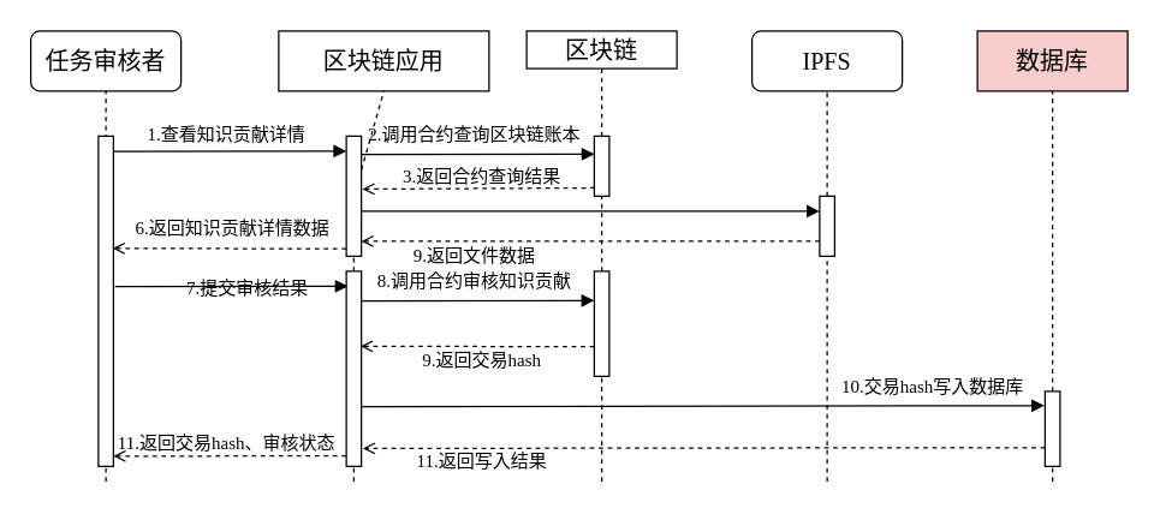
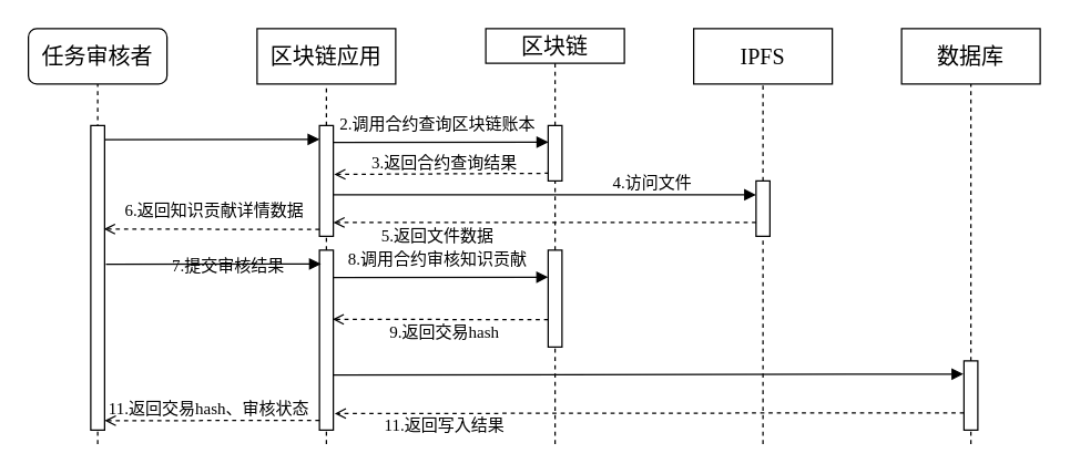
  <mxCell id="0" />
  <mxCell id="1" parent="0" />
  <mxCell id="2" value="&lt;font style=&quot;font-size: 16px&quot;&gt;任务审核者&lt;/font&gt;" style="whiteSpace=wrap;html=1;fontFamily=宋体;fontSource=https%3A%2F%2Ffonts.googleapis.com%2Fcss%3Ffamily%3D%25E5%25AE%258B%25E4%25BD%2593;fontSize=11;rounded=1;" vertex="1" parent="1"><mxGeometry x="20" y="20" width="100" height="40" as="geometry" /></mxCell>
  <mxCell id="3" value="" style="endArrow=none;dashed=1;html=1;rounded=0;fontFamily=宋体;fontSource=https%3A%2F%2Ffonts.googleapis.com%2Fcss%3Ffamily%3D%25E5%25AE%258B%25E4%25BD%2593;fontSize=16;entryX=0.5;entryY=1;entryDx=0;entryDy=0;startArrow=none;" edge="1" parent="1" target="2"><mxGeometry width="50" height="50" relative="1" as="geometry"><mxPoint x="70" y="320" as="sourcePoint" /><mxPoint x="70" y="300" as="targetPoint" /></mxGeometry></mxCell>
- <mxCell id="4" value="&lt;span style=&quot;font-size: 16px&quot;&gt;区块链应用&lt;/span&gt;" style="rounded=0;whiteSpace=wrap;html=1;fontFamily=宋体;fontSource=https%3A%2F%2Ffonts.googleapis.com%2Fcss%3Ffamily%3D%25E5%25AE%258B%25E4%25BD%2593;fontSize=11;" vertex="1" parent="1"><mxGeometry x="185" y="20" width="140" height="40" as="geometry" /></mxCell>
+ <mxCell id="4" value="&lt;span style=&quot;font-size: 16px&quot;&gt;区块链应用&lt;/span&gt;" style="rounded=0;whiteSpace=wrap;html=1;fontFamily=宋体;fontSource=https%3A%2F%2Ffonts.googleapis.com%2Fcss%3Ffamily%3D%25E5%25AE%258B%25E4%25BD%2593;fontSize=11;" vertex="1" parent="1"><mxGeometry x="185" y="20" width="100" height="40" as="geometry" /></mxCell>
  <mxCell id="5" value="&lt;span style=&quot;font-size: 16px&quot;&gt;区块链&lt;/span&gt;" style="rounded=0;whiteSpace=wrap;html=1;fontFamily=宋体;fontSource=https%3A%2F%2Ffonts.googleapis.com%2Fcss%3Ffamily%3D%25E5%25AE%258B%25E4%25BD%2593;fontSize=11;" vertex="1" parent="1"><mxGeometry x="350" y="20" width="100" height="25" as="geometry" /></mxCell>
  <mxCell id="6" value="" style="endArrow=none;dashed=1;html=1;rounded=0;fontFamily=宋体;fontSource=https%3A%2F%2Ffonts.googleapis.com%2Fcss%3Ffamily%3D%25E5%25AE%258B%25E4%25BD%2593;fontSize=16;entryX=0.5;entryY=1;entryDx=0;entryDy=0;startArrow=none;" edge="1" parent="1" target="5" source="36"><mxGeometry width="50" height="50" relative="1" as="geometry"><mxPoint x="400" y="320" as="sourcePoint" /><mxPoint x="320" y="100" as="targetPoint" /></mxGeometry></mxCell>
- <mxCell id="7" value="&lt;span style=&quot;font-size: 16px&quot;&gt;&lt;font face=&quot;Times New Roman&quot;&gt;IPFS&lt;/font&gt;&lt;/span&gt;" style="whiteSpace=wrap;html=1;fontFamily=宋体;fontSource=https%3A%2F%2Ffonts.googleapis.com%2Fcss%3Ffamily%3D%25E5%25AE%258B%25E4%25BD%2593;fontSize=11;rounded=1;" vertex="1" parent="1"><mxGeometry x="500" y="20" width="100" height="40" as="geometry" /></mxCell>
+ <mxCell id="7" value="&lt;span style=&quot;font-size: 16px&quot;&gt;&lt;font face=&quot;Times New Roman&quot;&gt;IPFS&lt;/font&gt;&lt;/span&gt;" style="rounded=0;whiteSpace=wrap;html=1;fontFamily=宋体;fontSource=https%3A%2F%2Ffonts.googleapis.com%2Fcss%3Ffamily%3D%25E5%25AE%258B%25E4%25BD%2593;fontSize=11;" vertex="1" parent="1"><mxGeometry x="500" y="20" width="100" height="40" as="geometry" /></mxCell>
  <mxCell id="8" value="" style="endArrow=none;dashed=1;html=1;rounded=0;fontFamily=宋体;fontSource=https%3A%2F%2Ffonts.googleapis.com%2Fcss%3Ffamily%3D%25E5%25AE%258B%25E4%25BD%2593;fontSize=16;entryX=0.5;entryY=1;entryDx=0;entryDy=0;startArrow=none;" edge="1" parent="1" source="24" target="7"><mxGeometry width="50" height="50" relative="1" as="geometry"><mxPoint x="550" y="320" as="sourcePoint" /><mxPoint x="470" y="100" as="targetPoint" /></mxGeometry></mxCell>
  <mxCell id="9" value="" style="endArrow=none;dashed=1;html=1;rounded=0;fontFamily=宋体;fontSource=https%3A%2F%2Ffonts.googleapis.com%2Fcss%3Ffamily%3D%25E5%25AE%258B%25E4%25BD%2593;fontSize=16;entryX=0.5;entryY=1;entryDx=0;entryDy=0;startArrow=none;" edge="1" parent="1" source="20" target="4"><mxGeometry width="50" height="50" relative="1" as="geometry"><mxPoint x="235" y="320" as="sourcePoint" /><mxPoint x="220" y="120" as="targetPoint" /></mxGeometry></mxCell>
- <mxCell id="10" value="&lt;span style=&quot;font-size: 16px&quot;&gt;数据库&lt;/span&gt;" style="rounded=0;whiteSpace=wrap;html=1;fontFamily=宋体;fontSource=https%3A%2F%2Ffonts.googleapis.com%2Fcss%3Ffamily%3D%25E5%25AE%258B%25E4%25BD%2593;fontSize=11;fillColor=#f8cecc;" vertex="1" parent="1"><mxGeometry x="650" y="20" width="100" height="40" as="geometry" /></mxCell>
+ <mxCell id="10" value="&lt;span style=&quot;font-size: 16px&quot;&gt;数据库&lt;/span&gt;" style="rounded=0;whiteSpace=wrap;html=1;fontFamily=宋体;fontSource=https%3A%2F%2Ffonts.googleapis.com%2Fcss%3Ffamily%3D%25E5%25AE%258B%25E4%25BD%2593;fontSize=11;" vertex="1" parent="1"><mxGeometry x="650" y="20" width="100" height="40" as="geometry" /></mxCell>
  <mxCell id="11" value="" style="endArrow=none;dashed=1;html=1;rounded=0;fontFamily=宋体;fontSource=https%3A%2F%2Ffonts.googleapis.com%2Fcss%3Ffamily%3D%25E5%25AE%258B%25E4%25BD%2593;fontSize=16;entryX=0.5;entryY=1;entryDx=0;entryDy=0;startArrow=none;" edge="1" parent="1" source="12" target="10"><mxGeometry width="50" height="50" relative="1" as="geometry"><mxPoint x="700" y="320" as="sourcePoint" /><mxPoint x="620" y="100" as="targetPoint" /></mxGeometry></mxCell>
  <mxCell id="12" value="" style="rounded=0;whiteSpace=wrap;html=1;fontFamily=宋体;fontSource=https%3A%2F%2Ffonts.googleapis.com%2Fcss%3Ffamily%3D%25E5%25AE%258B%25E4%25BD%2593;fontSize=16;" vertex="1" parent="1"><mxGeometry x="695" y="260" width="10" height="50" as="geometry" /></mxCell>
  <mxCell id="13" value="" style="endArrow=none;dashed=1;html=1;rounded=0;fontFamily=宋体;fontSource=https%3A%2F%2Ffonts.googleapis.com%2Fcss%3Ffamily%3D%25E5%25AE%258B%25E4%25BD%2593;fontSize=16;entryX=0.5;entryY=1;entryDx=0;entryDy=0;startArrow=none;" edge="1" parent="1" target="12"><mxGeometry width="50" height="50" relative="1" as="geometry"><mxPoint x="700" y="320" as="sourcePoint" /><mxPoint x="700" y="60" as="targetPoint" /></mxGeometry></mxCell>
  <mxCell id="14" value="" style="rounded=0;whiteSpace=wrap;html=1;fontFamily=宋体;fontSource=https%3A%2F%2Ffonts.googleapis.com%2Fcss%3Ffamily%3D%25E5%25AE%258B%25E4%25BD%2593;fontSize=16;" vertex="1" parent="1"><mxGeometry x="65" y="90" width="10" height="220" as="geometry" /></mxCell>
  <mxCell id="15" value="" style="endArrow=block;html=1;rounded=0;fontSize=14;exitX=0.986;exitY=0.044;exitDx=0;exitDy=0;exitPerimeter=0;endFill=1;" edge="1" parent="1"><mxGeometry width="50" height="50" relative="1" as="geometry"><mxPoint x="74.86" y="100.24" as="sourcePoint" /><mxPoint x="230" y="100" as="targetPoint" /></mxGeometry></mxCell>
- <mxCell id="16" value="&lt;font style=&quot;font-size: 12px&quot;&gt;&lt;font face=&quot;Times New Roman&quot;&gt;1.&lt;/font&gt;查看知识贡献详情&lt;/font&gt;" style="text;html=1;align=center;verticalAlign=middle;resizable=0;points=[];autosize=1;strokeColor=none;fillColor=none;fontSize=16;fontFamily=宋体;" vertex="1" parent="1"><mxGeometry x="90" y="72" width="120" height="30" as="geometry" /></mxCell>
  <mxCell id="17" value="" style="rounded=0;whiteSpace=wrap;html=1;fontFamily=宋体;fontSource=https%3A%2F%2Ffonts.googleapis.com%2Fcss%3Ffamily%3D%25E5%25AE%258B%25E4%25BD%2593;fontSize=16;" vertex="1" parent="1"><mxGeometry x="395" y="90" width="10" height="40" as="geometry" /></mxCell>
  <mxCell id="18" value="" style="endArrow=block;html=1;rounded=0;fontSize=14;exitX=0.986;exitY=0.044;exitDx=0;exitDy=0;exitPerimeter=0;endFill=1;" edge="1" parent="1"><mxGeometry width="50" height="50" relative="1" as="geometry"><mxPoint x="240" y="102.24" as="sourcePoint" /><mxPoint x="395.14" y="102" as="targetPoint" /></mxGeometry></mxCell>
  <mxCell id="19" value="&lt;font style=&quot;font-size: 12px&quot;&gt;&lt;font face=&quot;Times New Roman&quot;&gt;2.&lt;/font&gt;调用合约查询区块链账本&lt;/font&gt;" style="text;html=1;align=center;verticalAlign=middle;resizable=0;points=[];autosize=1;strokeColor=none;fillColor=none;fontSize=16;fontFamily=宋体;" vertex="1" parent="1"><mxGeometry x="235" y="72" width="160" height="30" as="geometry" /></mxCell>
  <mxCell id="20" value="" style="rounded=0;whiteSpace=wrap;html=1;fontFamily=宋体;fontSource=https%3A%2F%2Ffonts.googleapis.com%2Fcss%3Ffamily%3D%25E5%25AE%258B%25E4%25BD%2593;fontSize=16;" vertex="1" parent="1"><mxGeometry x="230" y="90" width="10" height="80" as="geometry" /></mxCell>
  <mxCell id="21" value="" style="endArrow=none;dashed=1;html=1;rounded=0;fontFamily=宋体;fontSource=https%3A%2F%2Ffonts.googleapis.com%2Fcss%3Ffamily%3D%25E5%25AE%258B%25E4%25BD%2593;fontSize=16;entryX=0.5;entryY=1;entryDx=0;entryDy=0;startArrow=none;" edge="1" parent="1" source="32" target="20"><mxGeometry width="50" height="50" relative="1" as="geometry"><mxPoint x="235" y="320" as="sourcePoint" /><mxPoint x="235" y="60" as="targetPoint" /></mxGeometry></mxCell>
  <mxCell id="22" value="" style="endArrow=open;html=1;rounded=0;fontFamily=Times New Roman;fontSize=12;dashed=1;endFill=0;exitX=0.049;exitY=0.862;exitDx=0;exitDy=0;entryX=1.062;entryY=0.441;entryDx=0;entryDy=0;exitPerimeter=0;entryPerimeter=0;" edge="1" parent="1" source="17" target="20"><mxGeometry width="50" height="50" relative="1" as="geometry"><mxPoint x="380" y="130" as="sourcePoint" /><mxPoint x="260" y="140" as="targetPoint" /></mxGeometry></mxCell>
  <mxCell id="23" value="&lt;font style=&quot;font-size: 12px&quot;&gt;&lt;font face=&quot;Times New Roman&quot;&gt;3.&lt;/font&gt;返回合约查询结果&lt;/font&gt;" style="text;html=1;align=center;verticalAlign=middle;resizable=0;points=[];autosize=1;strokeColor=none;fillColor=none;fontSize=16;fontFamily=宋体;" vertex="1" parent="1"><mxGeometry x="260" y="100" width="120" height="30" as="geometry" /></mxCell>
  <mxCell id="24" value="" style="rounded=0;whiteSpace=wrap;html=1;fontFamily=宋体;fontSource=https%3A%2F%2Ffonts.googleapis.com%2Fcss%3Ffamily%3D%25E5%25AE%258B%25E4%25BD%2593;fontSize=16;" vertex="1" parent="1"><mxGeometry x="545" y="130" width="10" height="40" as="geometry" /></mxCell>
  <mxCell id="25" value="" style="endArrow=none;dashed=1;html=1;rounded=0;fontFamily=宋体;fontSource=https%3A%2F%2Ffonts.googleapis.com%2Fcss%3Ffamily%3D%25E5%25AE%258B%25E4%25BD%2593;fontSize=16;entryX=0.5;entryY=1;entryDx=0;entryDy=0;startArrow=none;" edge="1" parent="1" target="24"><mxGeometry width="50" height="50" relative="1" as="geometry"><mxPoint x="550" y="320" as="sourcePoint" /><mxPoint x="550" y="60" as="targetPoint" /></mxGeometry></mxCell>
  <mxCell id="26" value="" style="endArrow=block;html=1;rounded=0;fontSize=14;endFill=1;entryX=0;entryY=0.25;entryDx=0;entryDy=0;" edge="1" parent="1" target="24"><mxGeometry width="50" height="50" relative="1" as="geometry"><mxPoint x="240" y="140" as="sourcePoint" /><mxPoint x="535.14" y="140" as="targetPoint" /></mxGeometry></mxCell>
+ <mxCell id="27" value="&lt;font style=&quot;font-size: 12px&quot;&gt;&lt;font face=&quot;Times New Roman&quot;&gt;4.&lt;/font&gt;访问文件&lt;/font&gt;" style="text;html=1;align=center;verticalAlign=middle;resizable=0;points=[];autosize=1;strokeColor=none;fillColor=none;fontSize=16;fontFamily=宋体;" vertex="1" parent="1"><mxGeometry x="435" y="115" width="70" height="30" as="geometry" /></mxCell>
  <mxCell id="28" value="" style="endArrow=open;html=1;rounded=0;fontFamily=Times New Roman;fontSize=12;dashed=1;endFill=0;exitX=0;exitY=0.75;exitDx=0;exitDy=0;" edge="1" parent="1" source="24"><mxGeometry width="50" height="50" relative="1" as="geometry"><mxPoint x="414.87" y="180" as="sourcePoint" /><mxPoint x="240" y="160" as="targetPoint" /></mxGeometry></mxCell>
- <mxCell id="29" value="&lt;font style=&quot;font-size: 12px&quot;&gt;&lt;font face=&quot;Times New Roman&quot;&gt;9.&lt;/font&gt;返回文件数据&lt;/font&gt;" style="text;html=1;align=center;verticalAlign=middle;resizable=0;points=[];autosize=1;strokeColor=none;fillColor=none;fontSize=16;fontFamily=宋体;" vertex="1" parent="1"><mxGeometry x="265" y="153" width="100" height="30" as="geometry" /></mxCell>
+ <mxCell id="29" value="&lt;font style=&quot;font-size: 12px&quot;&gt;&lt;font face=&quot;Times New Roman&quot;&gt;5.&lt;/font&gt;返回文件数据&lt;/font&gt;" style="text;html=1;align=center;verticalAlign=middle;resizable=0;points=[];autosize=1;strokeColor=none;fillColor=none;fontSize=16;fontFamily=宋体;" vertex="1" parent="1"><mxGeometry x="265" y="153" width="100" height="30" as="geometry" /></mxCell>
  <mxCell id="30" value="" style="endArrow=open;html=1;rounded=0;fontFamily=Times New Roman;fontSize=12;dashed=1;endFill=0;entryX=0.945;entryY=0.34;entryDx=0;entryDy=0;entryPerimeter=0;" edge="1" parent="1" target="14"><mxGeometry width="50" height="50" relative="1" as="geometry"><mxPoint x="230" y="165" as="sourcePoint" /><mxPoint x="45" y="210" as="targetPoint" /></mxGeometry></mxCell>
  <mxCell id="31" value="&lt;font style=&quot;font-size: 12px&quot;&gt;&lt;font face=&quot;Times New Roman&quot;&gt;6.&lt;/font&gt;返回知识贡献详情数据&lt;/font&gt;" style="text;html=1;align=center;verticalAlign=middle;resizable=0;points=[];autosize=1;strokeColor=none;fillColor=none;fontSize=16;fontFamily=宋体;" vertex="1" parent="1"><mxGeometry x="83.5" y="135" width="140" height="30" as="geometry" /></mxCell>
  <mxCell id="32" value="" style="rounded=0;whiteSpace=wrap;html=1;fontFamily=宋体;fontSource=https%3A%2F%2Ffonts.googleapis.com%2Fcss%3Ffamily%3D%25E5%25AE%258B%25E4%25BD%2593;fontSize=16;" vertex="1" parent="1"><mxGeometry x="230" y="180" width="10" height="130" as="geometry" /></mxCell>
  <mxCell id="33" value="" style="endArrow=none;dashed=1;html=1;rounded=0;fontFamily=宋体;fontSource=https%3A%2F%2Ffonts.googleapis.com%2Fcss%3Ffamily%3D%25E5%25AE%258B%25E4%25BD%2593;fontSize=16;entryX=0.5;entryY=1;entryDx=0;entryDy=0;startArrow=none;" edge="1" parent="1" target="32"><mxGeometry width="50" height="50" relative="1" as="geometry"><mxPoint x="235" y="320" as="sourcePoint" /><mxPoint x="235" y="170" as="targetPoint" /></mxGeometry></mxCell>
  <mxCell id="34" value="" style="endArrow=block;html=1;rounded=0;fontSize=14;exitX=0.986;exitY=0.044;exitDx=0;exitDy=0;exitPerimeter=0;endFill=1;" edge="1" parent="1"><mxGeometry width="50" height="50" relative="1" as="geometry"><mxPoint x="75.93" y="190.24" as="sourcePoint" /><mxPoint x="231.07" y="190" as="targetPoint" /></mxGeometry></mxCell>
  <mxCell id="35" value="&lt;font style=&quot;font-size: 12px&quot;&gt;&lt;font face=&quot;Times New Roman&quot;&gt;7.&lt;/font&gt;提交审核结果&lt;/font&gt;" style="text;html=1;align=center;verticalAlign=middle;resizable=0;points=[];autosize=1;strokeColor=none;fillColor=none;fontSize=16;fontFamily=宋体;" vertex="1" parent="1"><mxGeometry x="113.5" y="175" width="100" height="30" as="geometry" /></mxCell>
  <mxCell id="36" value="" style="rounded=0;whiteSpace=wrap;html=1;fontFamily=宋体;fontSource=https%3A%2F%2Ffonts.googleapis.com%2Fcss%3Ffamily%3D%25E5%25AE%258B%25E4%25BD%2593;fontSize=16;" vertex="1" parent="1"><mxGeometry x="395" y="180" width="10" height="70" as="geometry" /></mxCell>
  <mxCell id="37" value="" style="endArrow=none;dashed=1;html=1;rounded=0;fontFamily=宋体;fontSource=https%3A%2F%2Ffonts.googleapis.com%2Fcss%3Ffamily%3D%25E5%25AE%258B%25E4%25BD%2593;fontSize=16;entryX=0.5;entryY=1;entryDx=0;entryDy=0;startArrow=none;" edge="1" parent="1" target="36"><mxGeometry width="50" height="50" relative="1" as="geometry"><mxPoint x="400" y="320" as="sourcePoint" /><mxPoint x="400" y="60" as="targetPoint" /></mxGeometry></mxCell>
  <mxCell id="38" value="" style="endArrow=block;html=1;rounded=0;fontSize=14;exitX=0.986;exitY=0.044;exitDx=0;exitDy=0;exitPerimeter=0;endFill=1;" edge="1" parent="1"><mxGeometry width="50" height="50" relative="1" as="geometry"><mxPoint x="239.86" y="199.74" as="sourcePoint" /><mxPoint x="395" y="199.5" as="targetPoint" /></mxGeometry></mxCell>
  <mxCell id="39" value="&lt;font style=&quot;font-size: 12px&quot;&gt;&lt;font face=&quot;Times New Roman&quot;&gt;8.&lt;/font&gt;调用合约审核知识贡献&lt;/font&gt;" style="text;html=1;align=center;verticalAlign=middle;resizable=0;points=[];autosize=1;strokeColor=none;fillColor=none;fontSize=16;fontFamily=宋体;" vertex="1" parent="1"><mxGeometry x="245" y="170" width="140" height="30" as="geometry" /></mxCell>
  <mxCell id="40" value="" style="endArrow=open;html=1;rounded=0;fontFamily=Times New Roman;fontSize=12;dashed=1;endFill=0;entryX=0.945;entryY=0.34;entryDx=0;entryDy=0;entryPerimeter=0;" edge="1" parent="1"><mxGeometry width="50" height="50" relative="1" as="geometry"><mxPoint x="395" y="230.2" as="sourcePoint" /><mxPoint x="239.45" y="230" as="targetPoint" /></mxGeometry></mxCell>
  <mxCell id="41" value="&lt;font style=&quot;font-size: 12px&quot;&gt;&lt;font face=&quot;Times New Roman&quot;&gt;9.&lt;/font&gt;返回交易&lt;font face=&quot;Times New Roman&quot;&gt;hash&lt;/font&gt;&lt;/font&gt;" style="text;html=1;align=center;verticalAlign=middle;resizable=0;points=[];autosize=1;strokeColor=none;fillColor=none;fontSize=16;fontFamily=宋体;" vertex="1" parent="1"><mxGeometry x="275" y="223" width="90" height="30" as="geometry" /></mxCell>
  <mxCell id="42" value="" style="endArrow=block;html=1;rounded=0;fontSize=14;exitX=0.986;exitY=0.044;exitDx=0;exitDy=0;exitPerimeter=0;endFill=1;entryX=-0.04;entryY=0.191;entryDx=0;entryDy=0;entryPerimeter=0;" edge="1" parent="1" target="12"><mxGeometry width="50" height="50" relative="1" as="geometry"><mxPoint x="239.86" y="270.24" as="sourcePoint" /><mxPoint x="395" y="270" as="targetPoint" /></mxGeometry></mxCell>
- <mxCell id="43" value="&lt;font style=&quot;font-size: 12px&quot;&gt;&lt;font face=&quot;Times New Roman&quot;&gt;10.&lt;/font&gt;交易&lt;font face=&quot;Times New Roman&quot;&gt;hash&lt;/font&gt;写入数据库&lt;/font&gt;" style="text;html=1;align=center;verticalAlign=middle;resizable=0;points=[];autosize=1;strokeColor=none;fillColor=none;fontSize=16;fontFamily=宋体;" vertex="1" parent="1"><mxGeometry x="550" y="240" width="140" height="30" as="geometry" /></mxCell>
  <mxCell id="44" value="" style="endArrow=open;html=1;rounded=0;fontFamily=Times New Roman;fontSize=12;dashed=1;endFill=0;exitX=0;exitY=0.75;exitDx=0;exitDy=0;entryX=1.1;entryY=0.908;entryDx=0;entryDy=0;entryPerimeter=0;" edge="1" parent="1" source="12" target="32"><mxGeometry width="50" height="50" relative="1" as="geometry"><mxPoint x="440.55" y="380.2" as="sourcePoint" /><mxPoint x="240" y="300" as="targetPoint" /></mxGeometry></mxCell>
  <mxCell id="45" value="&lt;font style=&quot;font-size: 12px&quot;&gt;&lt;font face=&quot;Times New Roman&quot;&gt;11.&lt;/font&gt;返回写入结果&lt;/font&gt;" style="text;html=1;align=center;verticalAlign=middle;resizable=0;points=[];autosize=1;strokeColor=none;fillColor=none;fontSize=16;fontFamily=宋体;" vertex="1" parent="1"><mxGeometry x="270" y="290" width="100" height="30" as="geometry" /></mxCell>
  <mxCell id="46" value="" style="endArrow=open;html=1;rounded=0;fontFamily=Times New Roman;fontSize=12;dashed=1;endFill=0;entryX=1;entryY=0.969;entryDx=0;entryDy=0;entryPerimeter=0;" edge="1" parent="1" target="14"><mxGeometry width="50" height="50" relative="1" as="geometry"><mxPoint x="230" y="303" as="sourcePoint" /><mxPoint x="65" y="340" as="targetPoint" /></mxGeometry></mxCell>
  <mxCell id="47" value="&lt;font style=&quot;font-size: 12px&quot;&gt;&lt;font face=&quot;Times New Roman&quot;&gt;11.&lt;/font&gt;返回&lt;/font&gt;&lt;span style=&quot;font-size: 12px&quot;&gt;交易&lt;/span&gt;&lt;font face=&quot;Times New Roman&quot; style=&quot;font-size: 12px&quot;&gt;hash&lt;/font&gt;&lt;font style=&quot;font-size: 12px&quot;&gt;、审核状态&lt;/font&gt;" style="text;html=1;align=center;verticalAlign=middle;resizable=0;points=[];autosize=1;strokeColor=none;fillColor=none;fontSize=16;fontFamily=宋体;" vertex="1" parent="1"><mxGeometry x="70" y="278" width="160" height="30" as="geometry" /></mxCell>
